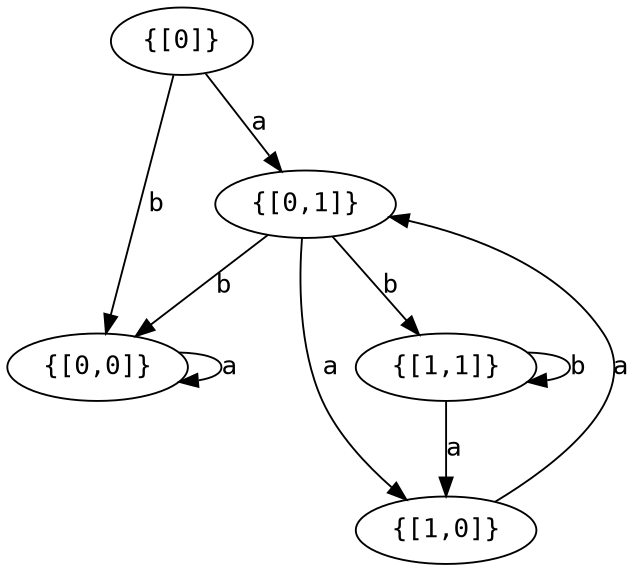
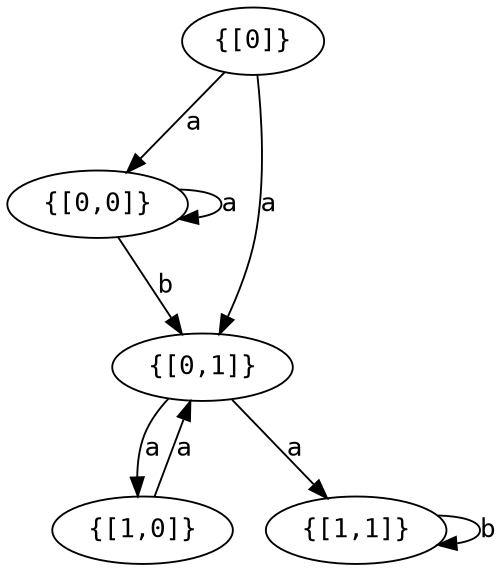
  digraph {
    fontname="DejaVu Sans Mono"
    node [fontname="DejaVu Sans Mono"]
    edge [fontname="DejaVu Sans Mono"]
    n1 [label="{[0]}"]
    n2 [label="{[0,0]}"]
    n3 [label="{[0,1]}"]
    n4 [label="{[1,0]}"]
    n5 [label="{[1,1]}"]
-   n1 -> n2 [label=b]
+   n1 -> n2 [label=a]
    n1 -> n3 [label=a]
    n2 -> n2 [label=a]
-   n3 -> n2 [label=b]
+   n2 -> n3 [label=b]
    n3 -> n4 [label=a]
-   n3 -> n5 [label=b]
+   n3 -> n5 [label=a]
    n4 -> n3 [label=a]
-   n5 -> n4 [label=a]
    n5 -> n5 [label=b]
  }
